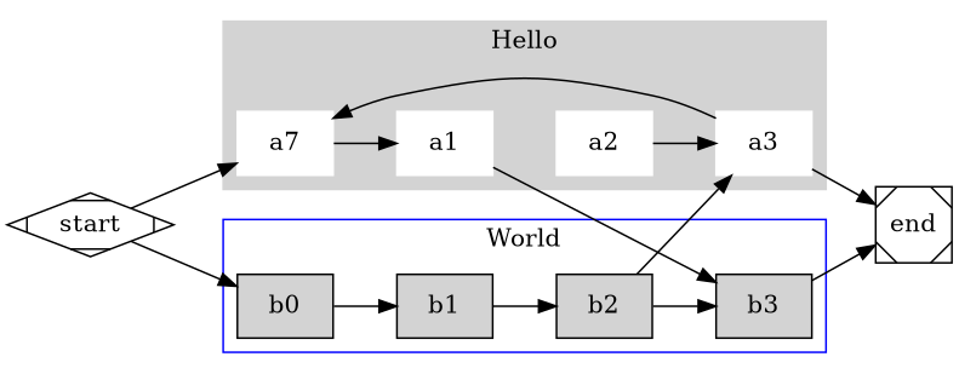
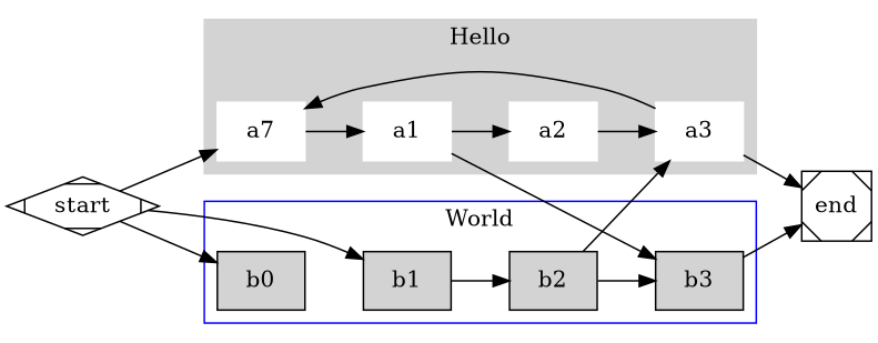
  digraph {
    rankdir=LR
    node [shape=rect style=filled]
    n1 [color=white label=a7]
    a1 [color=white]
    a2 [color=white]
    a3 [color=white]
    b0
    b1
    b2
    b3
    end [shape=Msquare style=""]
    start [shape=Mdiamond style=""]
    subgraph cluster_1 {
      color=lightgrey
      label=Hello
      style=filled
      n1
      a1
      a2
      a3
    }
    subgraph cluster_2 {
      color=blue
      label=World
      b0
      b1
      b2
      b3
    }
    n1 -> a1
+   a1 -> a2
    a1 -> b3
    a2 -> a3
    a3 -> n1
    a3 -> end
-   b0 -> b1
+   start -> b1
    b1 -> b2
    b2 -> a3
    b2 -> b3
    b3 -> end
    start -> n1
    start -> b0
  }
